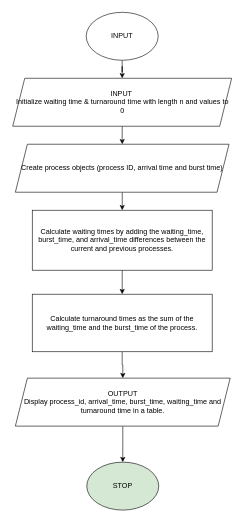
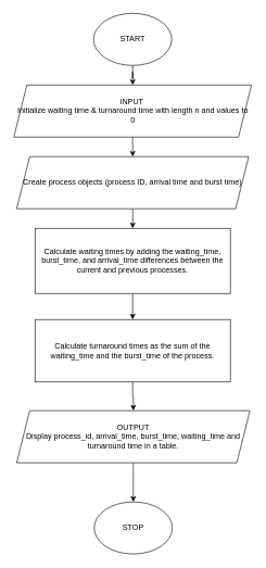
  <mxCell id="0" />
  <mxCell id="1" parent="0" />
  <mxCell id="2" value="" style="edgeStyle=orthogonalEdgeStyle;rounded=0;orthogonalLoop=1;jettySize=auto;html=1;" edge="1" parent="1" source="3" target="5"><mxGeometry relative="1" as="geometry" /></mxCell>
- <mxCell id="3" value="INPUT" style="ellipse;whiteSpace=wrap;html=1;" vertex="1" parent="1"><mxGeometry x="143" y="20" width="120" height="80" as="geometry" /></mxCell>
+ <mxCell id="3" value="START" style="ellipse;whiteSpace=wrap;html=1;" vertex="1" parent="1"><mxGeometry x="143" y="20" width="120" height="80" as="geometry" /></mxCell>
  <mxCell id="4" value="" style="edgeStyle=orthogonalEdgeStyle;rounded=0;orthogonalLoop=1;jettySize=auto;html=1;" edge="1" parent="1" source="5" target="14"><mxGeometry relative="1" as="geometry" /></mxCell>
  <mxCell id="5" value="INPUT&amp;nbsp;&lt;br&gt;Initialize waiting time &amp;amp; turnaround time with length n and values to 0" style="shape=parallelogram;perimeter=parallelogramPerimeter;whiteSpace=wrap;html=1;fixedSize=1;" vertex="1" parent="1"><mxGeometry x="20.5" y="130" width="365" height="80" as="geometry" /></mxCell>
  <mxCell id="6" value="" style="edgeStyle=orthogonalEdgeStyle;rounded=0;orthogonalLoop=1;jettySize=auto;html=1;" edge="1" parent="1" source="7" target="11"><mxGeometry relative="1" as="geometry" /></mxCell>
  <mxCell id="7" value="Calculate turnaround times as the sum of the waiting_time and the burst_time of the process." style="rounded=0;whiteSpace=wrap;html=1;" vertex="1" parent="1"><mxGeometry x="53" y="490" width="300" height="96" as="geometry" /></mxCell>
  <mxCell id="8" value="" style="edgeStyle=orthogonalEdgeStyle;rounded=0;orthogonalLoop=1;jettySize=auto;html=1;" edge="1" parent="1" source="9" target="7"><mxGeometry relative="1" as="geometry" /></mxCell>
  <mxCell id="9" value="Calculate waiting times by adding the waiting_time, burst_time, and arrival_time differences between the current and previous processes." style="rounded=0;whiteSpace=wrap;html=1;" vertex="1" parent="1"><mxGeometry x="53.01" y="350" width="300" height="100" as="geometry" /></mxCell>
  <mxCell id="10" value="" style="edgeStyle=orthogonalEdgeStyle;rounded=0;orthogonalLoop=1;jettySize=auto;html=1;" edge="1" parent="1" source="11" target="12"><mxGeometry relative="1" as="geometry" /></mxCell>
  <mxCell id="11" value="OUTPUT&lt;br&gt;Display process_id, arrival_time, burst_time, waiting_time and turnaround time in a table." style="shape=parallelogram;perimeter=parallelogramPerimeter;whiteSpace=wrap;html=1;fixedSize=1;" vertex="1" parent="1"><mxGeometry x="24.88" y="630" width="358.12" height="80" as="geometry" /></mxCell>
- <mxCell id="12" value="STOP" style="ellipse;whiteSpace=wrap;html=1;fillColor=#d5e8d4;" vertex="1" parent="1"><mxGeometry x="143.94" y="770" width="120" height="80" as="geometry" /></mxCell>
+ <mxCell id="12" value="STOP" style="ellipse;whiteSpace=wrap;html=1;" vertex="1" parent="1"><mxGeometry x="143.94" y="770" width="120" height="80" as="geometry" /></mxCell>
  <mxCell id="13" value="" style="edgeStyle=orthogonalEdgeStyle;rounded=0;orthogonalLoop=1;jettySize=auto;html=1;" edge="1" parent="1" source="14" target="9"><mxGeometry relative="1" as="geometry" /></mxCell>
  <mxCell id="14" value="Create process objects (process ID, arrival time and burst time)" style="shape=parallelogram;perimeter=parallelogramPerimeter;whiteSpace=wrap;html=1;fixedSize=1;" vertex="1" parent="1"><mxGeometry x="24.88" y="240" width="356.25" height="80" as="geometry" /></mxCell>
